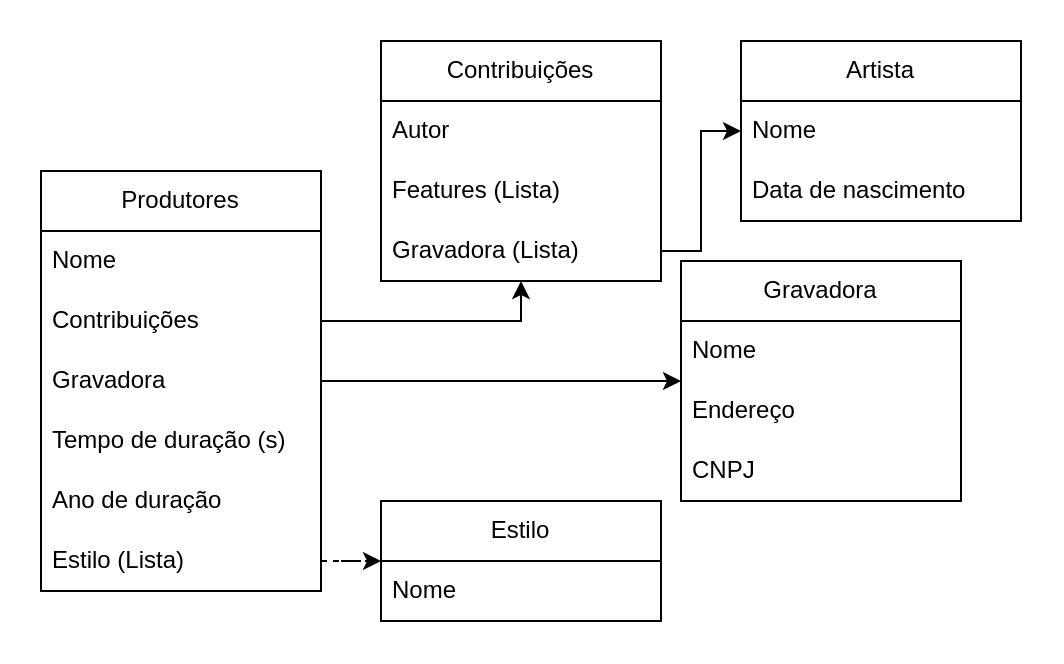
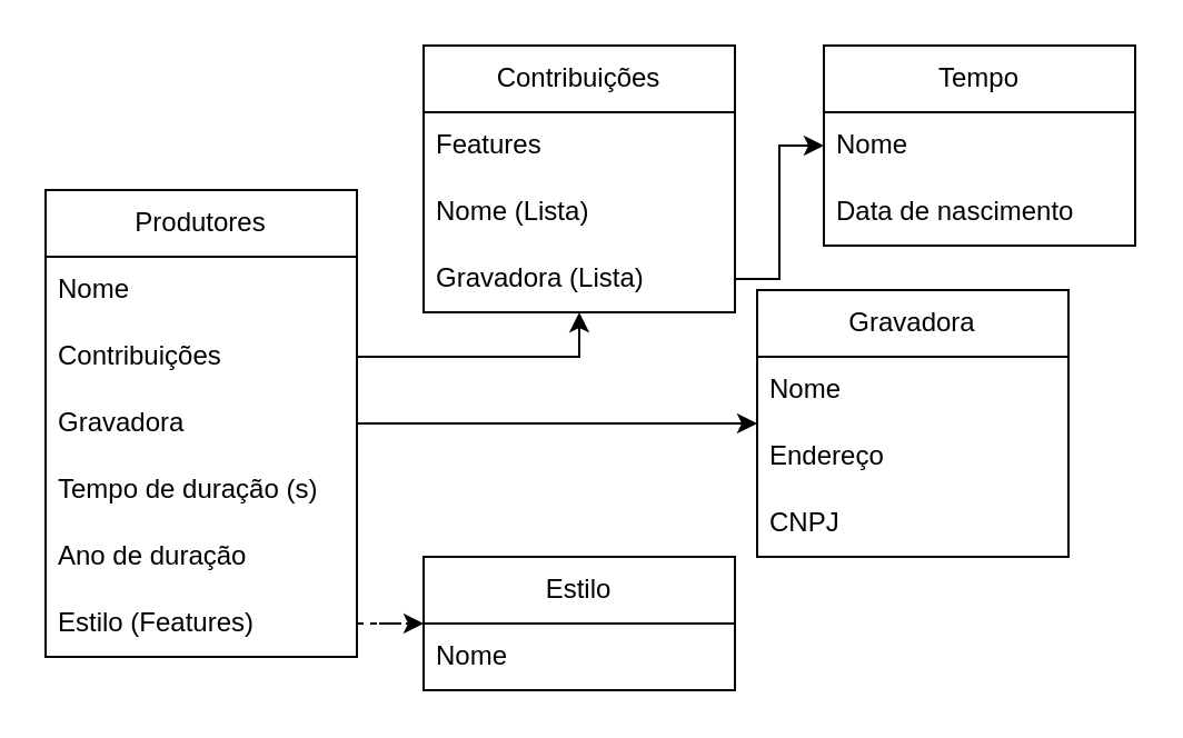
  <mxCell id="0" />
  <mxCell id="1" parent="0" />
  <mxCell id="2" value="Produtores" style="swimlane;fontStyle=0;childLayout=stackLayout;horizontal=1;startSize=30;horizontalStack=0;resizeParent=1;resizeParentMax=0;resizeLast=0;collapsible=1;marginBottom=0;whiteSpace=wrap;html=1;" parent="1" vertex="1"><mxGeometry x="20" y="85" width="140" height="210" as="geometry" /></mxCell>
  <mxCell id="3" value="Nome" style="text;strokeColor=none;fillColor=none;align=left;verticalAlign=middle;spacingLeft=4;spacingRight=4;overflow=hidden;points=[[0,0.5],[1,0.5]];portConstraint=eastwest;rotatable=0;whiteSpace=wrap;html=1;" parent="2" vertex="1"><mxGeometry y="30" width="140" height="30" as="geometry" /></mxCell>
  <mxCell id="4" value="Contribuições" style="text;strokeColor=none;fillColor=none;align=left;verticalAlign=middle;spacingLeft=4;spacingRight=4;overflow=hidden;points=[[0,0.5],[1,0.5]];portConstraint=eastwest;rotatable=0;whiteSpace=wrap;html=1;" vertex="1" parent="2"><mxGeometry y="60" width="140" height="30" as="geometry" /></mxCell>
  <mxCell id="5" value="Gravadora" style="text;strokeColor=none;fillColor=none;align=left;verticalAlign=middle;spacingLeft=4;spacingRight=4;overflow=hidden;points=[[0,0.5],[1,0.5]];portConstraint=eastwest;rotatable=0;whiteSpace=wrap;html=1;" parent="2" vertex="1"><mxGeometry y="90" width="140" height="30" as="geometry" /></mxCell>
  <mxCell id="6" value="Tempo de duração (s)" style="text;strokeColor=none;fillColor=none;align=left;verticalAlign=middle;spacingLeft=4;spacingRight=4;overflow=hidden;points=[[0,0.5],[1,0.5]];portConstraint=eastwest;rotatable=0;whiteSpace=wrap;html=1;" parent="2" vertex="1"><mxGeometry y="120" width="140" height="30" as="geometry" /></mxCell>
  <mxCell id="7" value="Ano de duração" style="text;strokeColor=none;fillColor=none;align=left;verticalAlign=middle;spacingLeft=4;spacingRight=4;overflow=hidden;points=[[0,0.5],[1,0.5]];portConstraint=eastwest;rotatable=0;whiteSpace=wrap;html=1;" parent="2" vertex="1"><mxGeometry y="150" width="140" height="30" as="geometry" /></mxCell>
- <mxCell id="8" value="Estilo (Lista)" style="text;strokeColor=none;fillColor=none;align=left;verticalAlign=middle;spacingLeft=4;spacingRight=4;overflow=hidden;points=[[0,0.5],[1,0.5]];portConstraint=eastwest;rotatable=0;whiteSpace=wrap;html=1;" parent="2" vertex="1"><mxGeometry y="180" width="140" height="30" as="geometry" /></mxCell>
- <mxCell id="9" value="Artista" style="swimlane;fontStyle=0;childLayout=stackLayout;horizontal=1;startSize=30;horizontalStack=0;resizeParent=1;resizeParentMax=0;resizeLast=0;collapsible=1;marginBottom=0;whiteSpace=wrap;html=1;" parent="1" vertex="1"><mxGeometry x="370" y="20" width="140" height="90" as="geometry" /></mxCell>
+ <mxCell id="8" value="Estilo (Features)" style="text;strokeColor=none;fillColor=none;align=left;verticalAlign=middle;spacingLeft=4;spacingRight=4;overflow=hidden;points=[[0,0.5],[1,0.5]];portConstraint=eastwest;rotatable=0;whiteSpace=wrap;html=1;" parent="2" vertex="1"><mxGeometry y="180" width="140" height="30" as="geometry" /></mxCell>
+ <mxCell id="9" value="Tempo" style="swimlane;fontStyle=0;childLayout=stackLayout;horizontal=1;startSize=30;horizontalStack=0;resizeParent=1;resizeParentMax=0;resizeLast=0;collapsible=1;marginBottom=0;whiteSpace=wrap;html=1;" parent="1" vertex="1"><mxGeometry x="370" y="20" width="140" height="90" as="geometry" /></mxCell>
  <mxCell id="10" value="Nome" style="text;strokeColor=none;fillColor=none;align=left;verticalAlign=middle;spacingLeft=4;spacingRight=4;overflow=hidden;points=[[0,0.5],[1,0.5]];portConstraint=eastwest;rotatable=0;whiteSpace=wrap;html=1;" parent="9" vertex="1"><mxGeometry y="30" width="140" height="30" as="geometry" /></mxCell>
  <mxCell id="11" value="Data de nascimento" style="text;strokeColor=none;fillColor=none;align=left;verticalAlign=middle;spacingLeft=4;spacingRight=4;overflow=hidden;points=[[0,0.5],[1,0.5]];portConstraint=eastwest;rotatable=0;whiteSpace=wrap;html=1;" parent="9" vertex="1"><mxGeometry y="60" width="140" height="30" as="geometry" /></mxCell>
  <mxCell id="12" value="Gravadora" style="swimlane;fontStyle=0;childLayout=stackLayout;horizontal=1;startSize=30;horizontalStack=0;resizeParent=1;resizeParentMax=0;resizeLast=0;collapsible=1;marginBottom=0;whiteSpace=wrap;html=1;" parent="1" vertex="1"><mxGeometry x="340" y="130" width="140" height="120" as="geometry" /></mxCell>
  <mxCell id="13" value="Nome" style="text;strokeColor=none;fillColor=none;align=left;verticalAlign=middle;spacingLeft=4;spacingRight=4;overflow=hidden;points=[[0,0.5],[1,0.5]];portConstraint=eastwest;rotatable=0;whiteSpace=wrap;html=1;" parent="12" vertex="1"><mxGeometry y="30" width="140" height="30" as="geometry" /></mxCell>
  <mxCell id="14" value="Endereço" style="text;strokeColor=none;fillColor=none;align=left;verticalAlign=middle;spacingLeft=4;spacingRight=4;overflow=hidden;points=[[0,0.5],[1,0.5]];portConstraint=eastwest;rotatable=0;whiteSpace=wrap;html=1;" parent="12" vertex="1"><mxGeometry y="60" width="140" height="30" as="geometry" /></mxCell>
  <mxCell id="15" value="CNPJ" style="text;strokeColor=none;fillColor=none;align=left;verticalAlign=middle;spacingLeft=4;spacingRight=4;overflow=hidden;points=[[0,0.5],[1,0.5]];portConstraint=eastwest;rotatable=0;whiteSpace=wrap;html=1;" parent="12" vertex="1"><mxGeometry y="90" width="140" height="30" as="geometry" /></mxCell>
  <mxCell id="16" value="Estilo" style="swimlane;fontStyle=0;childLayout=stackLayout;horizontal=1;startSize=30;horizontalStack=0;resizeParent=1;resizeParentMax=0;resizeLast=0;collapsible=1;marginBottom=0;whiteSpace=wrap;html=1;" vertex="1" parent="1"><mxGeometry x="190" y="250" width="140" height="60" as="geometry" /></mxCell>
  <mxCell id="17" value="Nome" style="text;strokeColor=none;fillColor=none;align=left;verticalAlign=middle;spacingLeft=4;spacingRight=4;overflow=hidden;points=[[0,0.5],[1,0.5]];portConstraint=eastwest;rotatable=0;whiteSpace=wrap;html=1;" vertex="1" parent="16"><mxGeometry y="30" width="140" height="30" as="geometry" /></mxCell>
  <mxCell id="18" style="edgeStyle=orthogonalEdgeStyle;rounded=0;orthogonalLoop=1;jettySize=auto;html=1;dashed=1;" edge="1" parent="1" source="8" target="16"><mxGeometry relative="1" as="geometry" /></mxCell>
  <mxCell id="19" value="Contribuições" style="swimlane;fontStyle=0;childLayout=stackLayout;horizontal=1;startSize=30;horizontalStack=0;resizeParent=1;resizeParentMax=0;resizeLast=0;collapsible=1;marginBottom=0;whiteSpace=wrap;html=1;" vertex="1" parent="1"><mxGeometry x="190" y="20" width="140" height="120" as="geometry" /></mxCell>
- <mxCell id="20" value="Autor" style="text;strokeColor=none;fillColor=none;align=left;verticalAlign=middle;spacingLeft=4;spacingRight=4;overflow=hidden;points=[[0,0.5],[1,0.5]];portConstraint=eastwest;rotatable=0;whiteSpace=wrap;html=1;" vertex="1" parent="19"><mxGeometry y="30" width="140" height="30" as="geometry" /></mxCell>
- <mxCell id="21" value="Features (Lista)" style="text;strokeColor=none;fillColor=none;align=left;verticalAlign=middle;spacingLeft=4;spacingRight=4;overflow=hidden;points=[[0,0.5],[1,0.5]];portConstraint=eastwest;rotatable=0;whiteSpace=wrap;html=1;" vertex="1" parent="19"><mxGeometry y="60" width="140" height="30" as="geometry" /></mxCell>
+ <mxCell id="20" value="Features" style="text;strokeColor=none;fillColor=none;align=left;verticalAlign=middle;spacingLeft=4;spacingRight=4;overflow=hidden;points=[[0,0.5],[1,0.5]];portConstraint=eastwest;rotatable=0;whiteSpace=wrap;html=1;" vertex="1" parent="19"><mxGeometry y="30" width="140" height="30" as="geometry" /></mxCell>
+ <mxCell id="21" value="Nome (Lista)" style="text;strokeColor=none;fillColor=none;align=left;verticalAlign=middle;spacingLeft=4;spacingRight=4;overflow=hidden;points=[[0,0.5],[1,0.5]];portConstraint=eastwest;rotatable=0;whiteSpace=wrap;html=1;" vertex="1" parent="19"><mxGeometry y="60" width="140" height="30" as="geometry" /></mxCell>
  <mxCell id="22" value="Gravadora (Lista)" style="text;strokeColor=none;fillColor=none;align=left;verticalAlign=middle;spacingLeft=4;spacingRight=4;overflow=hidden;points=[[0,0.5],[1,0.5]];portConstraint=eastwest;rotatable=0;whiteSpace=wrap;html=1;" vertex="1" parent="19"><mxGeometry y="90" width="140" height="30" as="geometry" /></mxCell>
  <mxCell id="23" style="edgeStyle=orthogonalEdgeStyle;rounded=0;orthogonalLoop=1;jettySize=auto;html=1;" edge="1" parent="1" source="5" target="12"><mxGeometry relative="1" as="geometry" /></mxCell>
  <mxCell id="24" style="edgeStyle=orthogonalEdgeStyle;rounded=0;orthogonalLoop=1;jettySize=auto;html=1;" edge="1" parent="1" source="4" target="19"><mxGeometry relative="1" as="geometry" /></mxCell>
  <mxCell id="25" style="edgeStyle=orthogonalEdgeStyle;rounded=0;orthogonalLoop=1;jettySize=auto;html=1;" edge="1" parent="1" source="22" target="10"><mxGeometry relative="1" as="geometry" /></mxCell>
